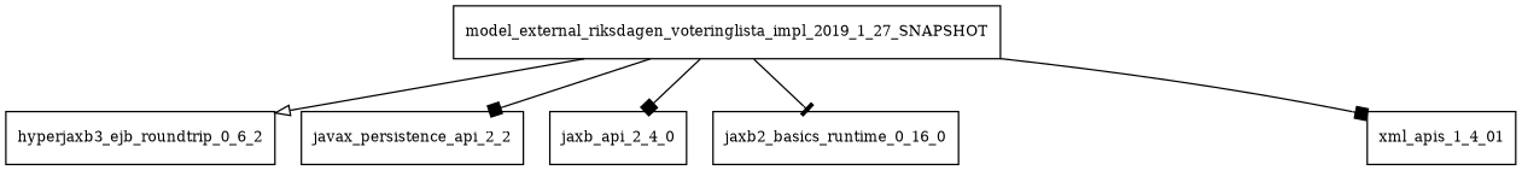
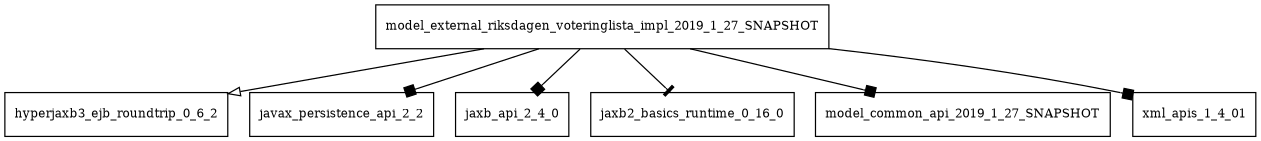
  digraph {
    node [fontsize=10.0 shape=box]
    edge [arrowhead=box]
    model_external_riksdagen_voteringlista_impl_2019_1_27_SNAPSHOT
    hyperjaxb3_ejb_roundtrip_0_6_2
    javax_persistence_api_2_2
    jaxb_api_2_4_0
    n5 [label=jaxb2_basics_runtime_0_16_0]
+   model_common_api_2019_1_27_SNAPSHOT
    xml_apis_1_4_01
    model_external_riksdagen_voteringlista_impl_2019_1_27_SNAPSHOT -> hyperjaxb3_ejb_roundtrip_0_6_2 [arrowhead=onormal]
    model_external_riksdagen_voteringlista_impl_2019_1_27_SNAPSHOT -> javax_persistence_api_2_2
    model_external_riksdagen_voteringlista_impl_2019_1_27_SNAPSHOT -> jaxb_api_2_4_0
    model_external_riksdagen_voteringlista_impl_2019_1_27_SNAPSHOT -> n5 [arrowhead=tee]
+   model_external_riksdagen_voteringlista_impl_2019_1_27_SNAPSHOT -> model_common_api_2019_1_27_SNAPSHOT
    model_external_riksdagen_voteringlista_impl_2019_1_27_SNAPSHOT -> xml_apis_1_4_01
  }
